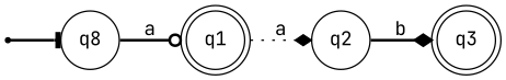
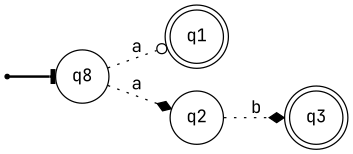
  digraph {
    fontname="JetBrains Mono"
    rankdir=LR
    node [fontname="JetBrains Mono" shape=circle]
    edge [arrowhead=diamond color=black fontname="JetBrains Mono" style=bold]
    start [shape=point]
    n2 [label=q8]
    q1 [shape=doublecircle]
    q2
    q3 [shape=doublecircle]
    start -> n2 [arrowhead=tee]
-   n2 -> q1 [arrowhead=odot label=a]
-   q1 -> q2 [label=a style=dotted]
-   q2 -> q3 [label=b]
+   n2 -> q1 [arrowhead=odot label=a style=dotted]
+   n2 -> q2 [label=a style=dotted]
+   q2 -> q3 [label=b style=dotted]
  }
